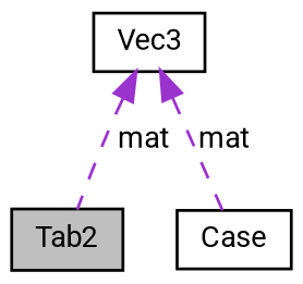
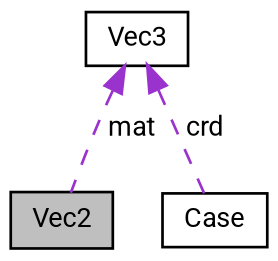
  digraph {
    fontname=Roboto
    node [color=black fillcolor=white fontname=Roboto fontsize=10 shape=record style=filled]
    edge [color=darkorchid3 dir=back fontname=Roboto fontsize=10 labelfontname=Helvetica labelfontsize=10 style=dashed]
-   n1 [fillcolor=grey75 fontcolor=black height=0.2 label=Tab2 width=0.4]
+   n1 [fillcolor=grey75 fontcolor=black height=0.2 label=Vec2 width=0.4]
    n2 [height=0.2 label=Case width=0.4]
    n3 [height=0.2 label=Vec3 width=0.4]
    n3 -> n1 [label=" mat"]
-   n3 -> n2 [label=" mat"]
+   n3 -> n2 [label=" crd"]
  }
